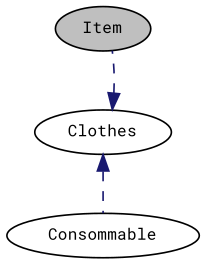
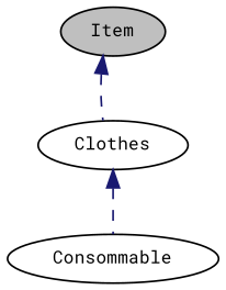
  digraph {
    fontname="Roboto Mono"
    node [color=black fillcolor=white fontname="Roboto Mono" fontsize=10 shape=ellipse style=filled]
    edge [color=midnightblue dir=back fontname="Roboto Mono" fontsize=10 labelfontname=Helvetica labelfontsize=10 style=dashed]
    n1 [fillcolor=grey75 fontcolor=black height=0.2 label=Item width=0.4]
    n2 [height=0.2 label=Clothes width=0.4]
    n3 [height=0.2 label=Consommable width=0.4]
-   n2 -> n1
+   n1 -> n2
    n2 -> n3
  }
